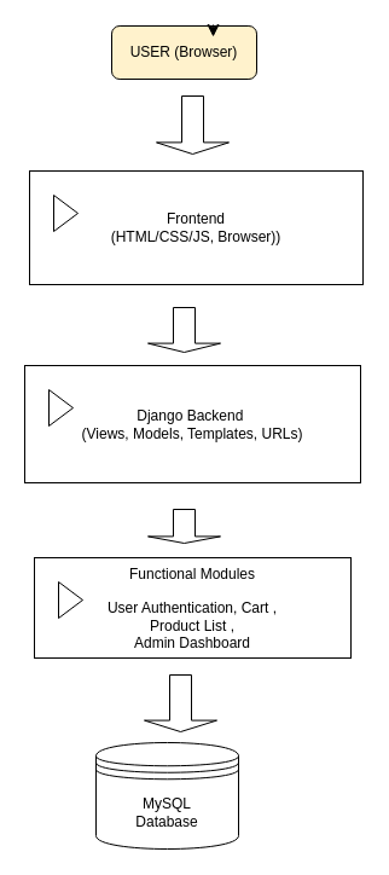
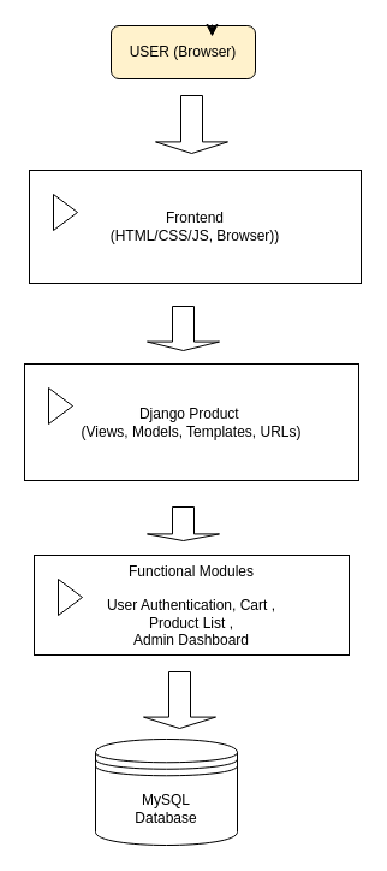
  <mxCell id="0" />
  <mxCell id="1" parent="0" />
  <mxCell id="2" value="USER (Browser)" style="rounded=1;whiteSpace=wrap;html=1;fillColor=#fff2cc;" vertex="1" parent="1"><mxGeometry x="92" y="21" width="120" height="44" as="geometry" /></mxCell>
  <mxCell id="3" style="edgeStyle=none;curved=1;rounded=0;orthogonalLoop=1;jettySize=auto;html=1;fontSize=12;startSize=8;endSize=8;" edge="1" parent="1"><mxGeometry relative="1" as="geometry"><mxPoint x="176" y="20" as="sourcePoint" /><mxPoint x="176" y="30" as="targetPoint" /></mxGeometry></mxCell>
  <mxCell id="4" value="&lt;div&gt;&amp;nbsp;Frontend&amp;nbsp;&lt;/div&gt;&lt;div&gt;(HTML/CSS/JS, Browser))&lt;/div&gt;" style="html=1;whiteSpace=wrap;container=1;recursiveResize=0;collapsible=0;" vertex="1" parent="1"><mxGeometry x="24" y="141" width="276" height="94" as="geometry" /></mxCell>
  <mxCell id="5" value="" style="triangle;html=1;whiteSpace=wrap;" vertex="1" parent="4"><mxGeometry x="20" y="20" width="20" height="30" as="geometry" /></mxCell>
- <mxCell id="6" value="Django Backend&amp;nbsp;&lt;div&gt;(Views, Models, Templates, URLs)&lt;/div&gt;" style="html=1;whiteSpace=wrap;container=1;recursiveResize=0;collapsible=0;" vertex="1" parent="1"><mxGeometry x="20" y="302" width="278" height="97" as="geometry" /></mxCell>
+ <mxCell id="6" value="Django Product&amp;nbsp;&lt;div&gt;(Views, Models, Templates, URLs)&lt;/div&gt;" style="html=1;whiteSpace=wrap;container=1;recursiveResize=0;collapsible=0;" vertex="1" parent="1"><mxGeometry x="20" y="302" width="278" height="97" as="geometry" /></mxCell>
  <mxCell id="7" value="" style="triangle;html=1;whiteSpace=wrap;" vertex="1" parent="6"><mxGeometry x="20" y="20" width="20" height="30" as="geometry" /></mxCell>
  <mxCell id="8" value="" style="shape=singleArrow;direction=south;whiteSpace=wrap;html=1;" vertex="1" parent="1"><mxGeometry x="122" y="421" width="60" height="28" as="geometry" /></mxCell>
  <mxCell id="9" style="edgeStyle=none;curved=1;rounded=0;orthogonalLoop=1;jettySize=auto;html=1;exitX=0.25;exitY=1;exitDx=0;exitDy=0;fontSize=12;startSize=8;endSize=8;" edge="1" parent="1" source="4" target="4"><mxGeometry relative="1" as="geometry" /></mxCell>
  <mxCell id="10" style="edgeStyle=none;curved=1;rounded=0;orthogonalLoop=1;jettySize=auto;html=1;exitX=0.5;exitY=1;exitDx=0;exitDy=0;fontSize=12;startSize=8;endSize=8;" edge="1" parent="1" source="4" target="4"><mxGeometry relative="1" as="geometry" /></mxCell>
  <mxCell id="11" value="" style="shape=singleArrow;direction=south;whiteSpace=wrap;html=1;" vertex="1" parent="1"><mxGeometry x="122" y="254" width="60" height="37" as="geometry" /></mxCell>
  <mxCell id="12" value="" style="shape=singleArrow;direction=south;whiteSpace=wrap;html=1;" vertex="1" parent="1"><mxGeometry x="129" y="79" width="60" height="48" as="geometry" /></mxCell>
  <mxCell id="13" value="MySQL&lt;div&gt;Database&lt;/div&gt;" style="shape=datastore;whiteSpace=wrap;html=1;" vertex="1" parent="1"><mxGeometry x="79" y="614" width="118" height="88" as="geometry" /></mxCell>
  <mxCell id="14" value="Functional Modules&lt;div&gt;&lt;br&gt;&lt;div&gt;User Authentication, Cart ,&lt;/div&gt;&lt;div&gt;Product List ,&lt;/div&gt;&lt;div&gt;&lt;span style=&quot;background-color: transparent; color: light-dark(rgb(0, 0, 0), rgb(255, 255, 255));&quot;&gt;Admin Dashboard&lt;/span&gt;&lt;/div&gt;&lt;/div&gt;" style="html=1;whiteSpace=wrap;container=1;recursiveResize=0;collapsible=0;" vertex="1" parent="1"><mxGeometry x="28" y="461" width="262" height="83" as="geometry" /></mxCell>
  <mxCell id="15" value="" style="triangle;html=1;whiteSpace=wrap;" vertex="1" parent="14"><mxGeometry x="20" y="20" width="20" height="30" as="geometry" /></mxCell>
  <mxCell id="16" value="" style="shape=singleArrow;direction=south;whiteSpace=wrap;html=1;" vertex="1" parent="1"><mxGeometry x="119" y="558" width="60" height="47" as="geometry" /></mxCell>
